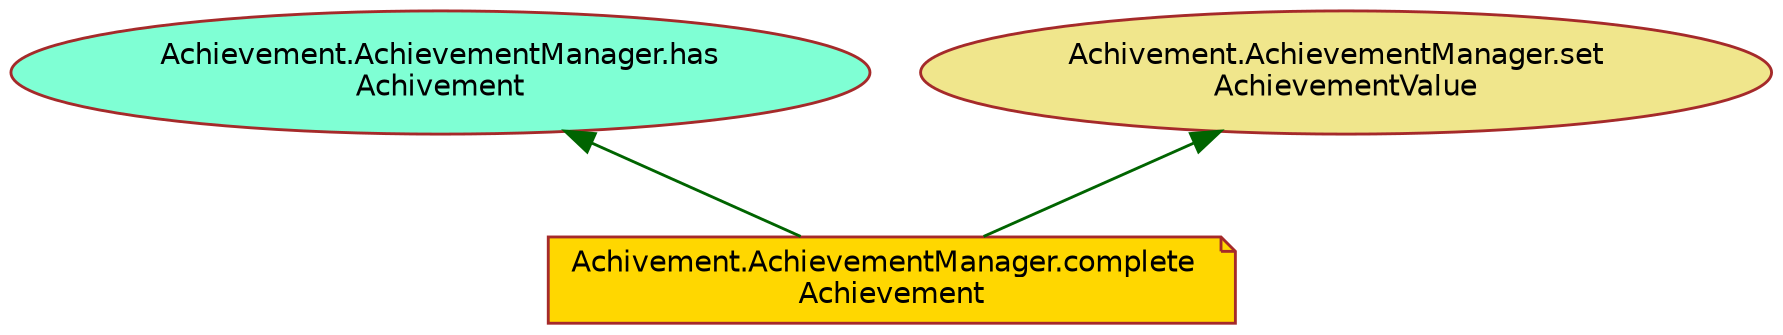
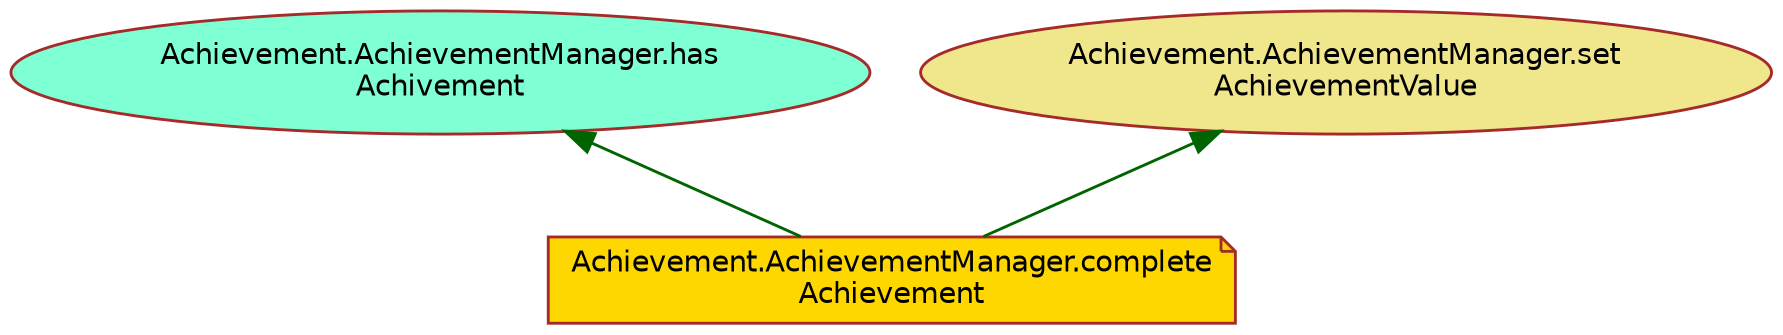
  digraph {
    rankdir=TB
    node [color=brown fontname=Helvetica fontsize=10 shape=ellipse style=filled]
    edge [color=darkgreen dir=back fontname=Helvetica fontsize=10 labelfontname=Helvetica labelfontsize=10 style=solid]
    n1 [fillcolor=aquamarine fontcolor=black height=0.2 label="Achievement.AchievementManager.has\lAchivement" width=0.4]
-   n2 [fillcolor=gold height=0.2 label="Achivement.AchievementManager.complete\lAchievement" shape=note width=0.4]
-   n3 [fillcolor=khaki height=0.2 label="Achivement.AchievementManager.set\lAchievementValue" width=0.4]
+   n2 [fillcolor=gold height=0.2 label="Achievement.AchievementManager.complete\lAchievement" shape=note width=0.4]
+   n3 [fillcolor=khaki height=0.2 label="Achievement.AchievementManager.set\lAchievementValue" width=0.4]
    n1 -> n2
    n3 -> n2
  }
